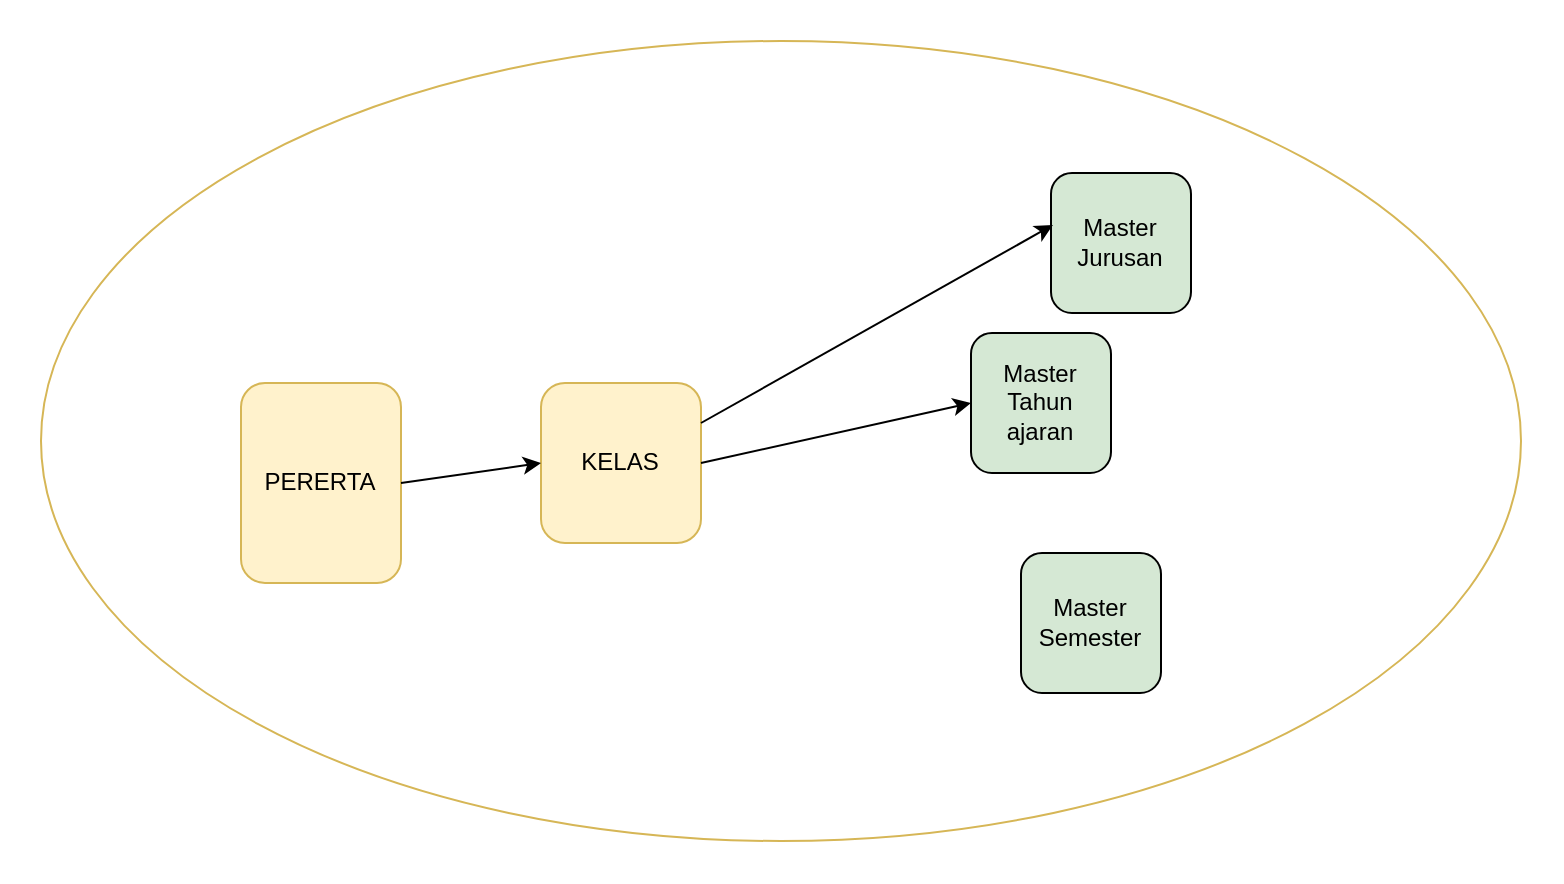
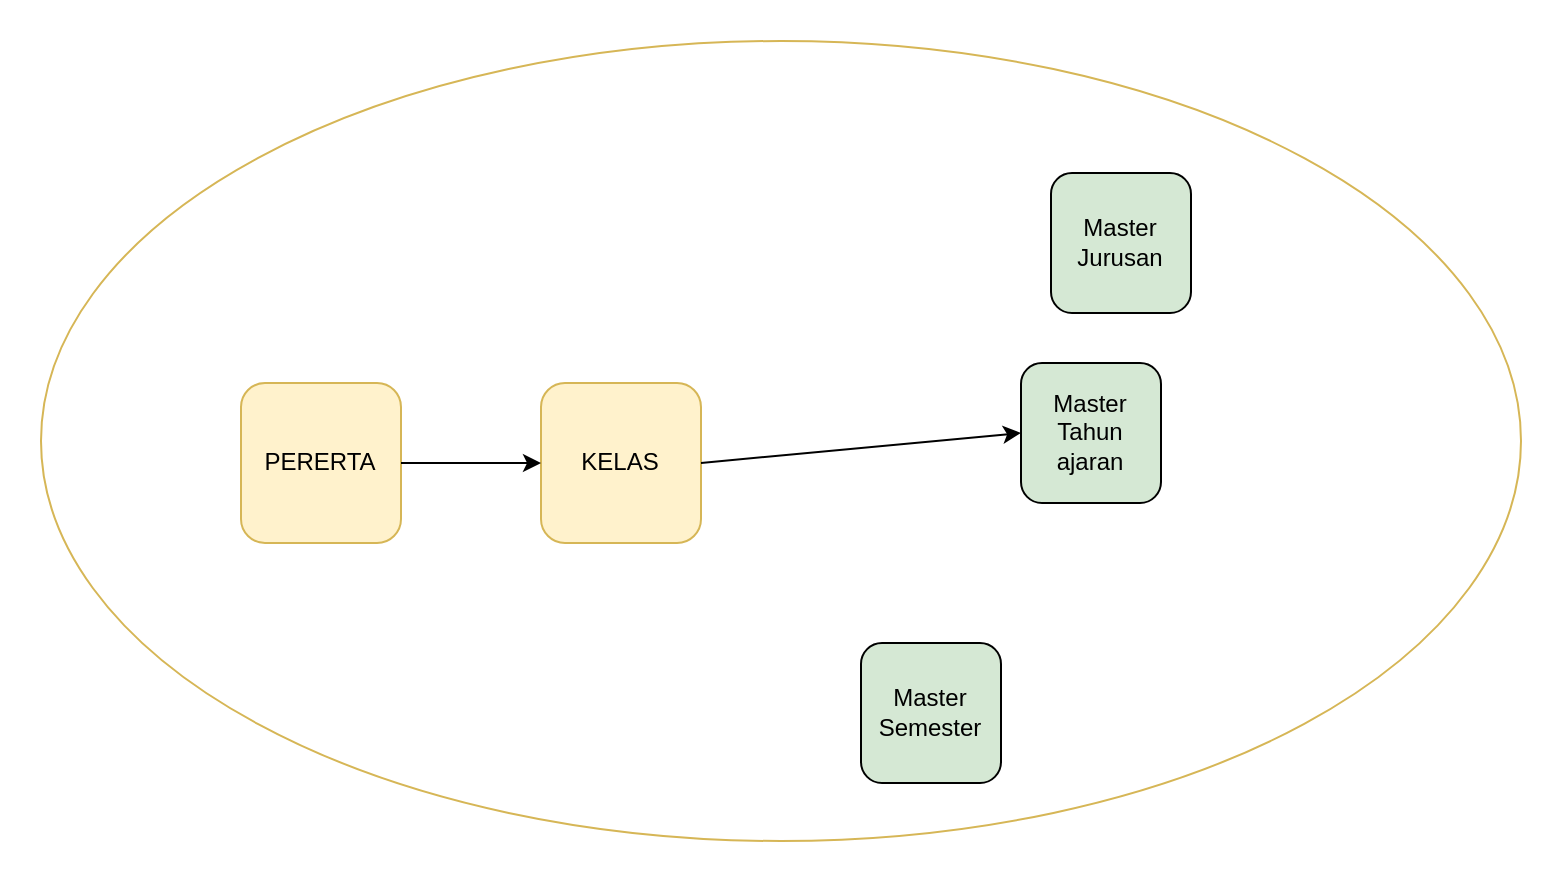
  <mxCell id="0" />
  <mxCell id="1" parent="0" />
  <mxCell id="2" value="KELAS" style="whiteSpace=wrap;html=1;aspect=fixed;fillColor=#fff2cc;strokeColor=#d6b656;rounded=1;" parent="1" vertex="1"><mxGeometry x="270" y="191" width="80" height="80" as="geometry" /></mxCell>
- <mxCell id="3" value="PERERTA" style="whiteSpace=wrap;html=1;aspect=fixed;fillColor=#fff2cc;strokeColor=#d6b656;rounded=1;" parent="1" vertex="1"><mxGeometry x="120" y="191" width="80" height="100" as="geometry" /></mxCell>
+ <mxCell id="3" value="PERERTA" style="whiteSpace=wrap;html=1;aspect=fixed;fillColor=#fff2cc;strokeColor=#d6b656;rounded=1;" parent="1" vertex="1"><mxGeometry x="120" y="191" width="80" height="80" as="geometry" /></mxCell>
  <mxCell id="4" value="Master Jurusan&lt;br&gt;" style="whiteSpace=wrap;html=1;aspect=fixed;fillColor=#d5e8d4;strokeColor=#000000;rounded=1;" parent="1" vertex="1"><mxGeometry x="525" y="86" width="70" height="70" as="geometry" /></mxCell>
- <mxCell id="5" value="Master&lt;br&gt;Tahun ajaran" style="whiteSpace=wrap;html=1;aspect=fixed;fillColor=#d5e8d4;strokeColor=#000000;gradientColor=none;rounded=1;" parent="1" vertex="1"><mxGeometry x="485" y="166" width="70" height="70" as="geometry" /></mxCell>
- <mxCell id="6" value="Master &lt;br&gt;Semester" style="whiteSpace=wrap;html=1;aspect=fixed;fillColor=#d5e8d4;strokeColor=#000000;rounded=1;" parent="1" vertex="1"><mxGeometry x="510" y="276" width="70" height="70" as="geometry" /></mxCell>
+ <mxCell id="5" value="Master&lt;br&gt;Tahun ajaran" style="whiteSpace=wrap;html=1;aspect=fixed;fillColor=#d5e8d4;strokeColor=#000000;gradientColor=none;rounded=1;" parent="1" vertex="1"><mxGeometry x="510" y="181" width="70" height="70" as="geometry" /></mxCell>
+ <mxCell id="6" value="Master &lt;br&gt;Semester" style="whiteSpace=wrap;html=1;aspect=fixed;fillColor=#d5e8d4;strokeColor=#000000;rounded=1;" parent="1" vertex="1"><mxGeometry x="430" y="321" width="70" height="70" as="geometry" /></mxCell>
  <mxCell id="7" value="" style="endArrow=classic;html=1;entryX=0;entryY=0.5;entryDx=0;entryDy=0;exitX=1;exitY=0.5;exitDx=0;exitDy=0;" parent="1" source="3" target="2" edge="1"><mxGeometry width="50" height="50" relative="1" as="geometry"><mxPoint x="170" y="316" as="sourcePoint" /><mxPoint x="220" y="266" as="targetPoint" /><Array as="points" /></mxGeometry></mxCell>
- <mxCell id="8" value="" style="endArrow=classic;html=1;entryX=0.014;entryY=0.371;entryDx=0;entryDy=0;entryPerimeter=0;exitX=1;exitY=0.25;exitDx=0;exitDy=0;" parent="1" source="2" target="4" edge="1"><mxGeometry width="50" height="50" relative="1" as="geometry"><mxPoint x="170" y="316" as="sourcePoint" /><mxPoint x="220" y="266" as="targetPoint" /></mxGeometry></mxCell>
  <mxCell id="9" value="" style="endArrow=classic;html=1;exitX=1;exitY=0.5;exitDx=0;exitDy=0;entryX=0;entryY=0.5;entryDx=0;entryDy=0;" parent="1" source="2" target="5" edge="1"><mxGeometry width="50" height="50" relative="1" as="geometry"><mxPoint x="400" y="66" as="sourcePoint" /><mxPoint x="480" y="116" as="targetPoint" /></mxGeometry></mxCell>
  <mxCell id="10" value="" style="ellipse;whiteSpace=wrap;html=1;rounded=1;strokeColor=#d6b656;fillColor=none;gradientColor=none;shadow=0;" parent="1" vertex="1"><mxGeometry width="740" height="400" as="geometry" x="20" y="20" /></mxCell>
